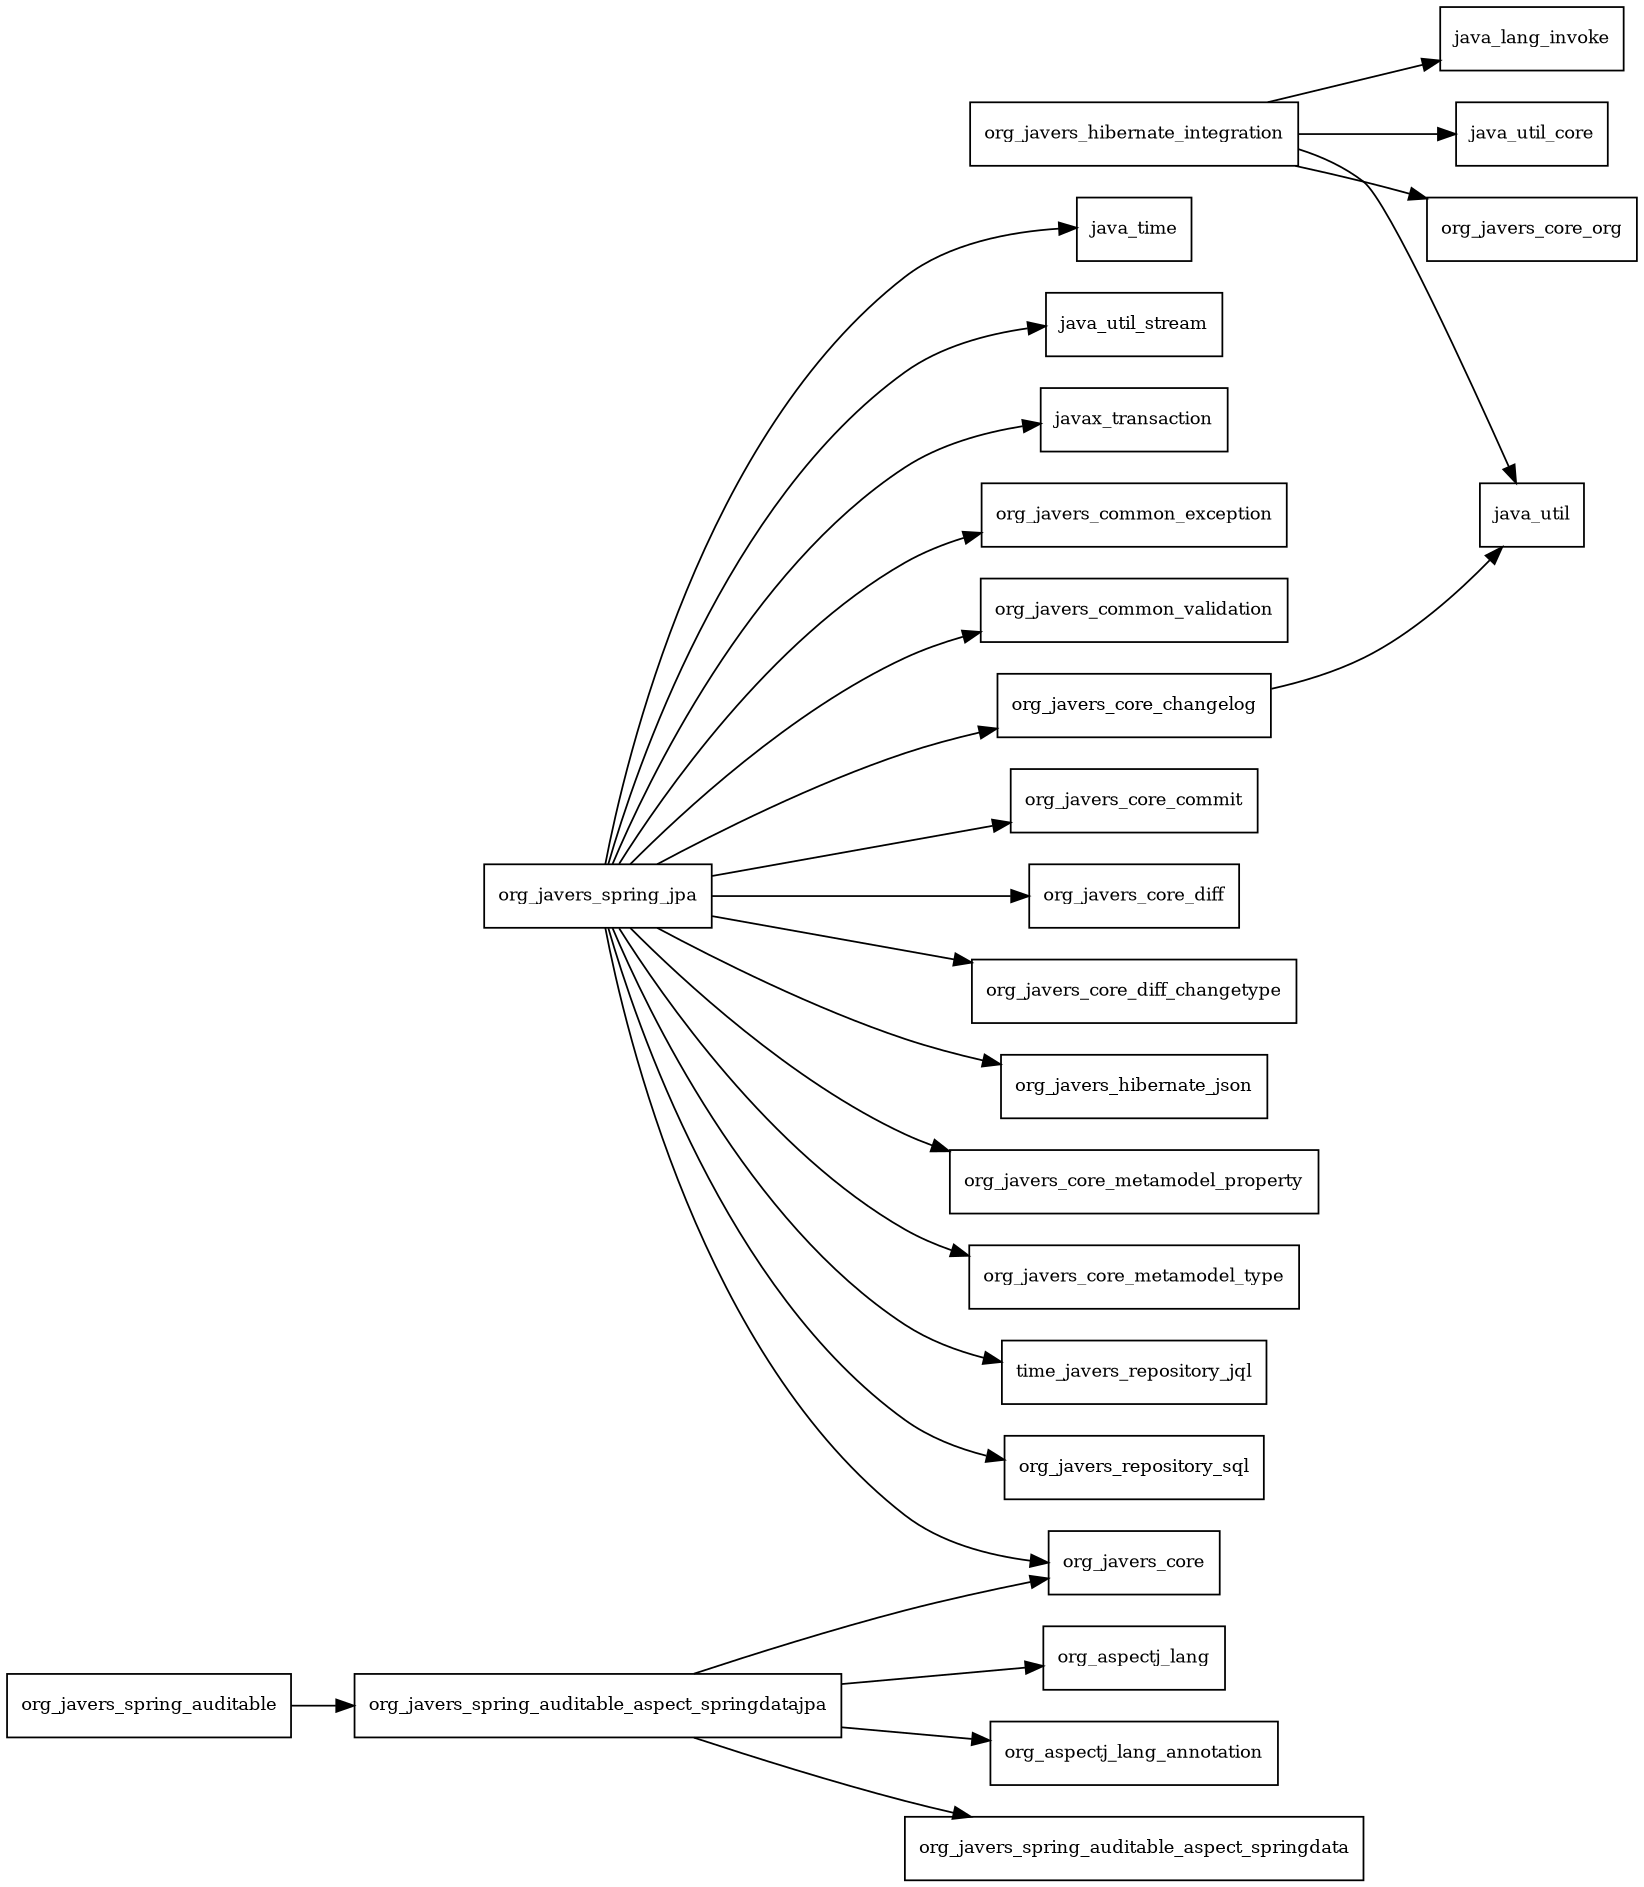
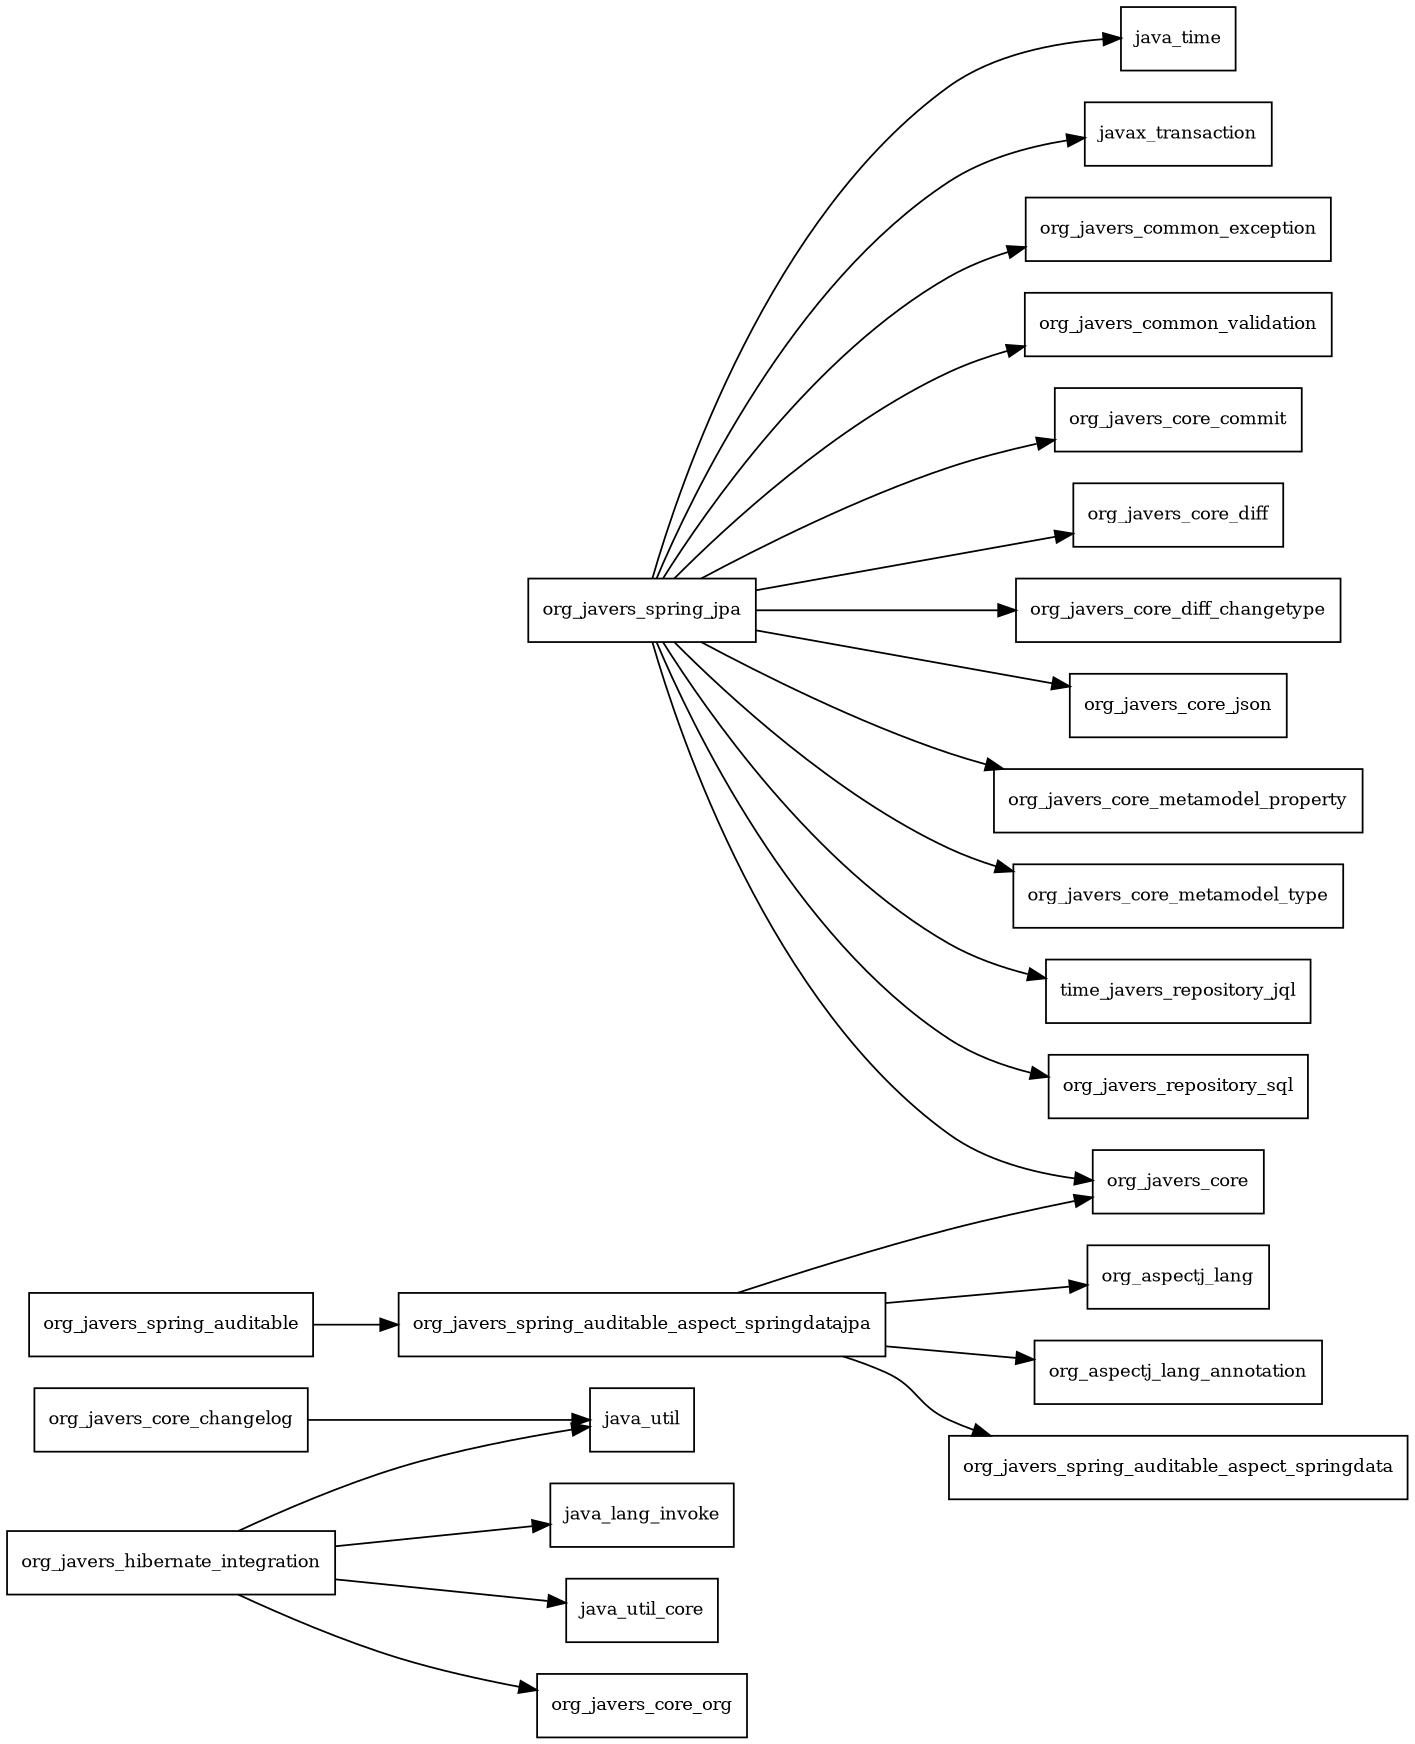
  digraph {
    rankdir=LR
    node [fontsize=10.0 shape=box]
    org_javers_hibernate_integration
    java_lang_invoke
    java_util
    n4 [label=java_util_core]
    n5 [label=org_javers_core_org]
    org_javers_spring_auditable_aspect_springdatajpa
    org_aspectj_lang
    org_aspectj_lang_annotation
    org_javers_core
    org_javers_spring_auditable_aspect_springdata
    org_javers_spring_auditable
    org_javers_spring_jpa
    java_time
-   java_util_stream
    javax_transaction
    org_javers_common_exception
    org_javers_common_validation
    org_javers_core_changelog
    org_javers_core_commit
    org_javers_core_diff
    org_javers_core_diff_changetype
-   org_javers_core_json [label=org_javers_hibernate_json]
+   org_javers_core_json
    org_javers_core_metamodel_property
    org_javers_core_metamodel_type
    n25 [label=time_javers_repository_jql]
    org_javers_repository_sql
    org_javers_hibernate_integration -> java_lang_invoke
    org_javers_hibernate_integration -> java_util
    org_javers_hibernate_integration -> n4
    org_javers_hibernate_integration -> n5
    org_javers_spring_auditable_aspect_springdatajpa -> org_aspectj_lang
    org_javers_spring_auditable_aspect_springdatajpa -> org_aspectj_lang_annotation
    org_javers_spring_auditable_aspect_springdatajpa -> org_javers_core
    org_javers_spring_auditable_aspect_springdatajpa -> org_javers_spring_auditable_aspect_springdata
    org_javers_spring_auditable -> org_javers_spring_auditable_aspect_springdatajpa
    org_javers_spring_jpa -> org_javers_core
    org_javers_spring_jpa -> java_time
-   org_javers_spring_jpa -> java_util_stream
    org_javers_spring_jpa -> javax_transaction
    org_javers_spring_jpa -> org_javers_common_exception
    org_javers_spring_jpa -> org_javers_common_validation
-   org_javers_spring_jpa -> org_javers_core_changelog
    org_javers_spring_jpa -> org_javers_core_commit
    org_javers_spring_jpa -> org_javers_core_diff
    org_javers_spring_jpa -> org_javers_core_diff_changetype
    org_javers_spring_jpa -> org_javers_core_json
    org_javers_spring_jpa -> org_javers_core_metamodel_property
    org_javers_spring_jpa -> org_javers_core_metamodel_type
    org_javers_spring_jpa -> n25
    org_javers_spring_jpa -> org_javers_repository_sql
    org_javers_core_changelog -> java_util
  }
